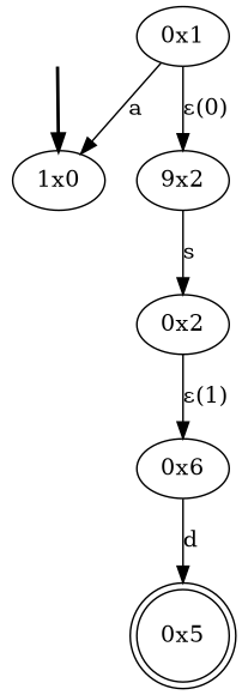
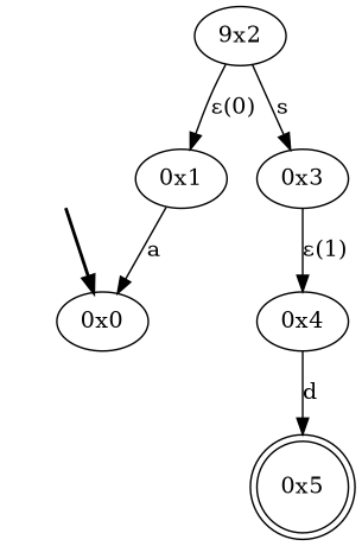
  digraph {
    fake [style=invisible]
-   "0x0" [root=true label="1x0"]
+   "0x0" [root=true]
    "0x1"
    n4 [label="9x2"]
-   "0x3" [label="0x2"]
-   "0x4" [label="0x6"]
+   "0x3"
+   "0x4"
    "0x5" [shape=doublecircle]
    fake -> "0x0" [style=bold]
    "0x1" -> "0x0" [label=a]
-   "0x1" -> n4 [label="ε(0)"]
+   n4 -> "0x1" [label="ε(0)"]
    n4 -> "0x3" [label=s]
    "0x3" -> "0x4" [label="ε(1)"]
    "0x4" -> "0x5" [label=d]
  }
